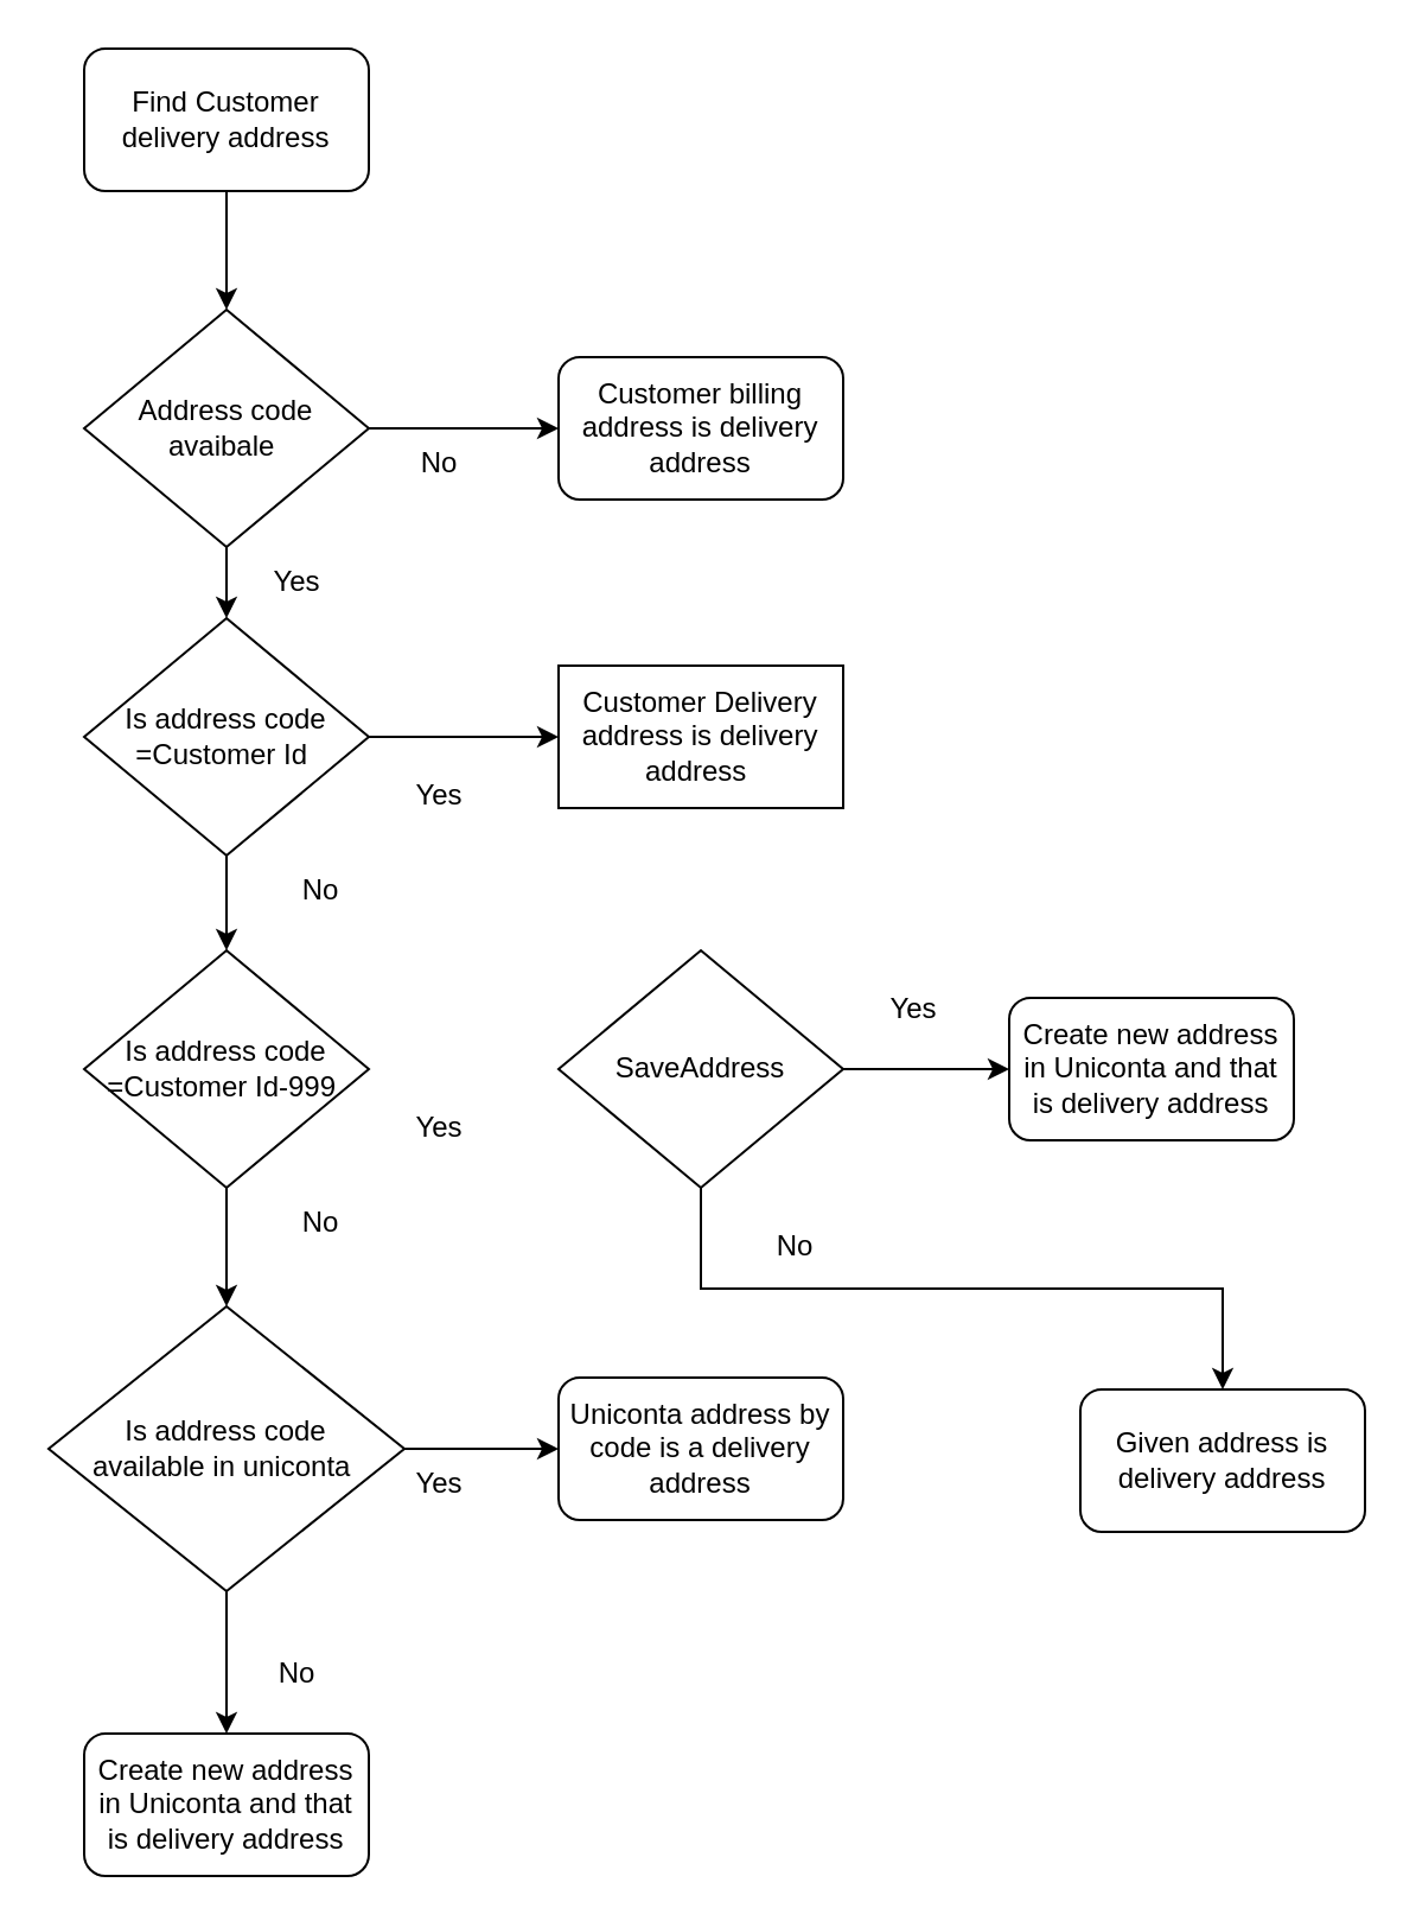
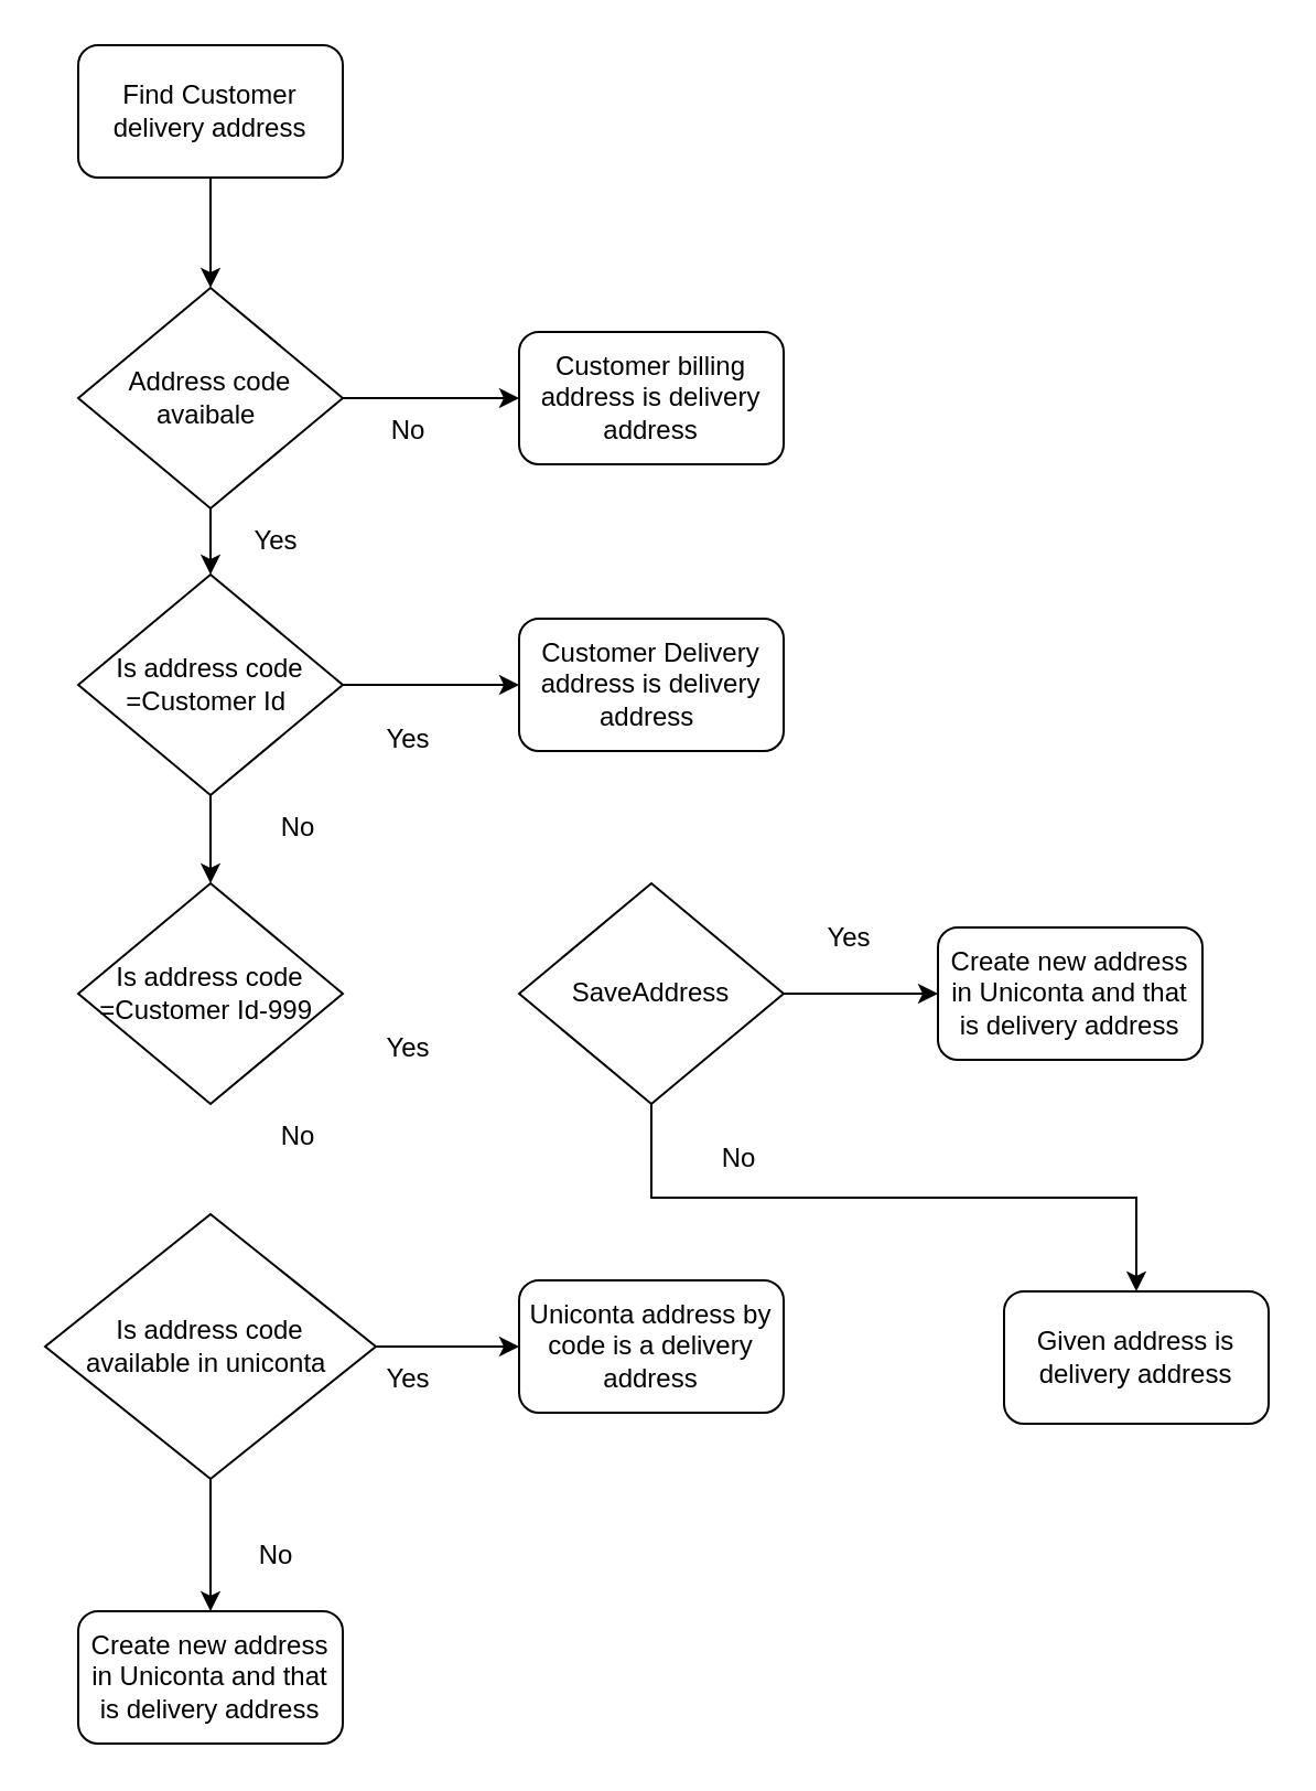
  <mxCell id="0" />
  <mxCell id="1" parent="0" />
  <mxCell id="2" value="" style="edgeStyle=orthogonalEdgeStyle;rounded=0;orthogonalLoop=1;jettySize=auto;html=1;" edge="1" parent="1" source="3" target="6"><mxGeometry relative="1" as="geometry" /></mxCell>
  <mxCell id="3" value="Find Customer delivery address" style="rounded=1;whiteSpace=wrap;html=1;" parent="1" vertex="1"><mxGeometry x="35" y="20" width="120" height="60" as="geometry" /></mxCell>
  <mxCell id="4" value="" style="edgeStyle=orthogonalEdgeStyle;rounded=0;orthogonalLoop=1;jettySize=auto;html=1;" parent="1" source="6" target="7" edge="1"><mxGeometry relative="1" as="geometry" /></mxCell>
  <mxCell id="5" value="" style="edgeStyle=orthogonalEdgeStyle;rounded=0;orthogonalLoop=1;jettySize=auto;html=1;" parent="1" source="6" target="10" edge="1"><mxGeometry relative="1" as="geometry" /></mxCell>
  <mxCell id="6" value="Address code avaibale&amp;nbsp;" style="rhombus;whiteSpace=wrap;html=1;" parent="1" vertex="1"><mxGeometry x="35" y="130" width="120" height="100" as="geometry" /></mxCell>
  <mxCell id="7" value="Customer billing address is delivery address" style="rounded=1;whiteSpace=wrap;html=1;" parent="1" vertex="1"><mxGeometry x="235" y="150" width="120" height="60" as="geometry" /></mxCell>
  <mxCell id="8" value="" style="edgeStyle=orthogonalEdgeStyle;rounded=0;orthogonalLoop=1;jettySize=auto;html=1;" parent="1" source="10" target="11" edge="1"><mxGeometry relative="1" as="geometry" /></mxCell>
  <mxCell id="9" value="" style="edgeStyle=orthogonalEdgeStyle;rounded=0;orthogonalLoop=1;jettySize=auto;html=1;" edge="1" parent="1" source="10" target="13"><mxGeometry relative="1" as="geometry" /></mxCell>
  <mxCell id="10" value="Is address code =Customer Id&amp;nbsp;" style="rhombus;whiteSpace=wrap;html=1;" parent="1" vertex="1"><mxGeometry x="35" y="260" width="120" height="100" as="geometry" /></mxCell>
- <mxCell id="11" value="Customer Delivery address is delivery address&amp;nbsp;" style="whiteSpace=wrap;html=1;rounded=0;" parent="1" vertex="1"><mxGeometry x="235" y="280" width="120" height="60" as="geometry" /></mxCell>
- <mxCell id="12" value="" style="edgeStyle=orthogonalEdgeStyle;rounded=0;orthogonalLoop=1;jettySize=auto;html=1;" edge="1" parent="1" source="13" target="16"><mxGeometry relative="1" as="geometry" /></mxCell>
+ <mxCell id="11" value="Customer Delivery address is delivery address&amp;nbsp;" style="rounded=1;whiteSpace=wrap;html=1;" parent="1" vertex="1"><mxGeometry x="235" y="280" width="120" height="60" as="geometry" /></mxCell>
  <mxCell id="13" value="Is address code =Customer Id-999&amp;nbsp;" style="rhombus;whiteSpace=wrap;html=1;" vertex="1" parent="1"><mxGeometry x="35" y="400" width="120" height="100" as="geometry" /></mxCell>
  <mxCell id="14" value="" style="edgeStyle=orthogonalEdgeStyle;rounded=0;orthogonalLoop=1;jettySize=auto;html=1;" edge="1" parent="1" source="16" target="25"><mxGeometry relative="1" as="geometry" /></mxCell>
  <mxCell id="15" value="" style="edgeStyle=orthogonalEdgeStyle;rounded=0;orthogonalLoop=1;jettySize=auto;html=1;" edge="1" parent="1" source="16" target="27"><mxGeometry relative="1" as="geometry" /></mxCell>
  <mxCell id="16" value="Is address code &lt;br&gt;available in uniconta&amp;nbsp;" style="rhombus;whiteSpace=wrap;html=1;" vertex="1" parent="1"><mxGeometry x="20" y="550" width="150" height="120" as="geometry" /></mxCell>
  <mxCell id="17" value="Yes" style="text;html=1;strokeColor=none;fillColor=none;align=center;verticalAlign=middle;whiteSpace=wrap;rounded=0;" vertex="1" parent="1"><mxGeometry x="155" y="460" width="60" height="30" as="geometry" /></mxCell>
  <mxCell id="18" value="Yes" style="text;html=1;strokeColor=none;fillColor=none;align=center;verticalAlign=middle;whiteSpace=wrap;rounded=0;" vertex="1" parent="1"><mxGeometry x="155" y="320" width="60" height="30" as="geometry" /></mxCell>
  <mxCell id="19" value="No" style="text;html=1;strokeColor=none;fillColor=none;align=center;verticalAlign=middle;whiteSpace=wrap;rounded=0;" vertex="1" parent="1"><mxGeometry x="105" y="360" width="60" height="30" as="geometry" /></mxCell>
  <mxCell id="20" value="" style="edgeStyle=orthogonalEdgeStyle;rounded=0;orthogonalLoop=1;jettySize=auto;html=1;" edge="1" parent="1" source="22" target="23"><mxGeometry relative="1" as="geometry" /></mxCell>
  <mxCell id="21" style="edgeStyle=orthogonalEdgeStyle;rounded=0;orthogonalLoop=1;jettySize=auto;html=1;exitX=0.5;exitY=1;exitDx=0;exitDy=0;entryX=0.5;entryY=0;entryDx=0;entryDy=0;" edge="1" parent="1" source="22" target="30"><mxGeometry relative="1" as="geometry"><mxPoint x="475" y="560" as="targetPoint" /></mxGeometry></mxCell>
  <mxCell id="22" value="SaveAddress" style="rhombus;whiteSpace=wrap;html=1;" vertex="1" parent="1"><mxGeometry x="235" y="400" width="120" height="100" as="geometry" /></mxCell>
  <mxCell id="23" value="Create new address in Uniconta and that is delivery address" style="rounded=1;whiteSpace=wrap;html=1;" vertex="1" parent="1"><mxGeometry x="425" y="420" width="120" height="60" as="geometry" /></mxCell>
  <mxCell id="24" value="No" style="text;html=1;strokeColor=none;fillColor=none;align=center;verticalAlign=middle;whiteSpace=wrap;rounded=0;" vertex="1" parent="1"><mxGeometry x="105" y="500" width="60" height="30" as="geometry" /></mxCell>
  <mxCell id="25" value="Uniconta address by code is a delivery address" style="rounded=1;whiteSpace=wrap;html=1;" vertex="1" parent="1"><mxGeometry x="235" y="580" width="120" height="60" as="geometry" /></mxCell>
  <mxCell id="26" value="Yes" style="text;html=1;strokeColor=none;fillColor=none;align=center;verticalAlign=middle;whiteSpace=wrap;rounded=0;" vertex="1" parent="1"><mxGeometry x="155" y="610" width="60" height="30" as="geometry" /></mxCell>
  <mxCell id="27" value="Create new address in Uniconta and that is delivery address" style="rounded=1;whiteSpace=wrap;html=1;" vertex="1" parent="1"><mxGeometry x="35" y="730" width="120" height="60" as="geometry" /></mxCell>
  <mxCell id="28" value="Yes" style="text;html=1;strokeColor=none;fillColor=none;align=center;verticalAlign=middle;whiteSpace=wrap;rounded=0;" vertex="1" parent="1"><mxGeometry x="355" y="410" width="60" height="30" as="geometry" /></mxCell>
  <mxCell id="29" value="No" style="text;html=1;strokeColor=none;fillColor=none;align=center;verticalAlign=middle;whiteSpace=wrap;rounded=0;" vertex="1" parent="1"><mxGeometry x="305" y="510" width="60" height="30" as="geometry" /></mxCell>
  <mxCell id="30" value="Given address is delivery address" style="rounded=1;whiteSpace=wrap;html=1;" vertex="1" parent="1"><mxGeometry x="455" y="585" width="120" height="60" as="geometry" /></mxCell>
  <mxCell id="31" value="No" style="text;html=1;strokeColor=none;fillColor=none;align=center;verticalAlign=middle;whiteSpace=wrap;rounded=0;" vertex="1" parent="1"><mxGeometry x="155" y="180" width="60" height="30" as="geometry" /></mxCell>
  <mxCell id="32" value="Yes" style="text;html=1;strokeColor=none;fillColor=none;align=center;verticalAlign=middle;whiteSpace=wrap;rounded=0;" vertex="1" parent="1"><mxGeometry x="95" y="230" width="60" height="30" as="geometry" /></mxCell>
  <mxCell id="33" value="No" style="text;html=1;strokeColor=none;fillColor=none;align=center;verticalAlign=middle;whiteSpace=wrap;rounded=0;" vertex="1" parent="1"><mxGeometry x="95" y="690" width="60" height="30" as="geometry" /></mxCell>
